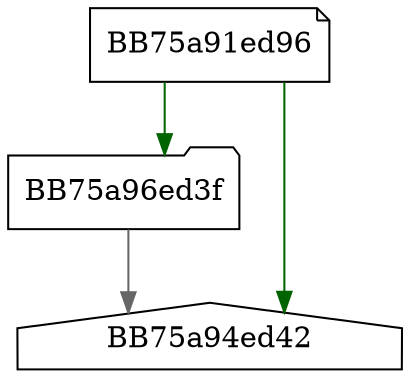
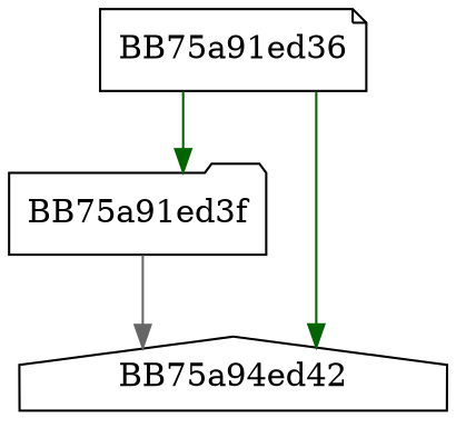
  digraph {
    splines=ortho
    edge [color=darkgreen]
-   BB75a91ed3f [shape=folder label=BB75a96ed3f]
+   BB75a91ed3f [shape=folder]
    n2 [label=BB75a94ed42 shape=house]
-   BB75a91ed36 [shape=note label=BB75a91ed96]
+   BB75a91ed36 [shape=note]
    BB75a91ed3f -> n2 [color=gray40]
    BB75a91ed36 -> BB75a91ed3f
    BB75a91ed36 -> n2
  }
